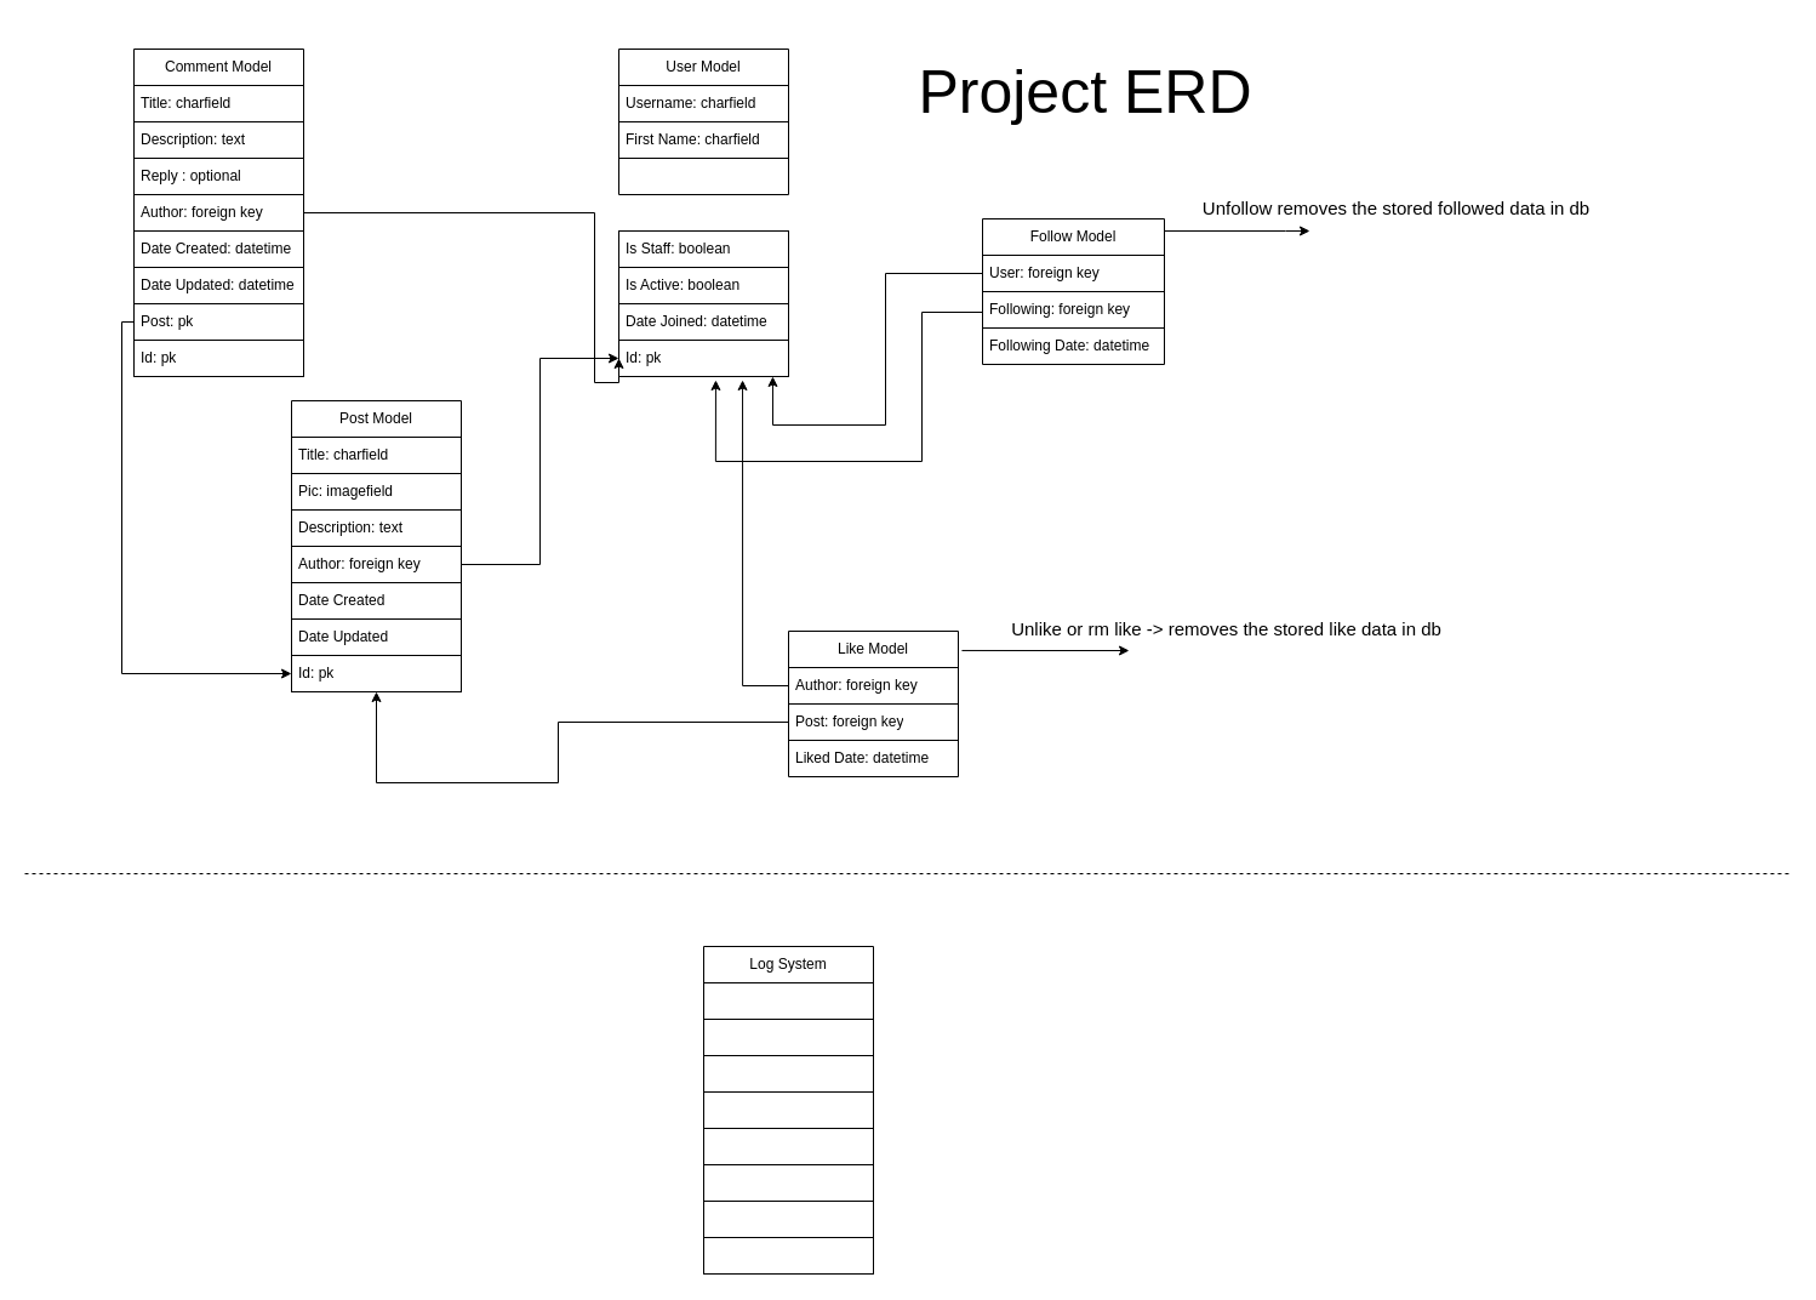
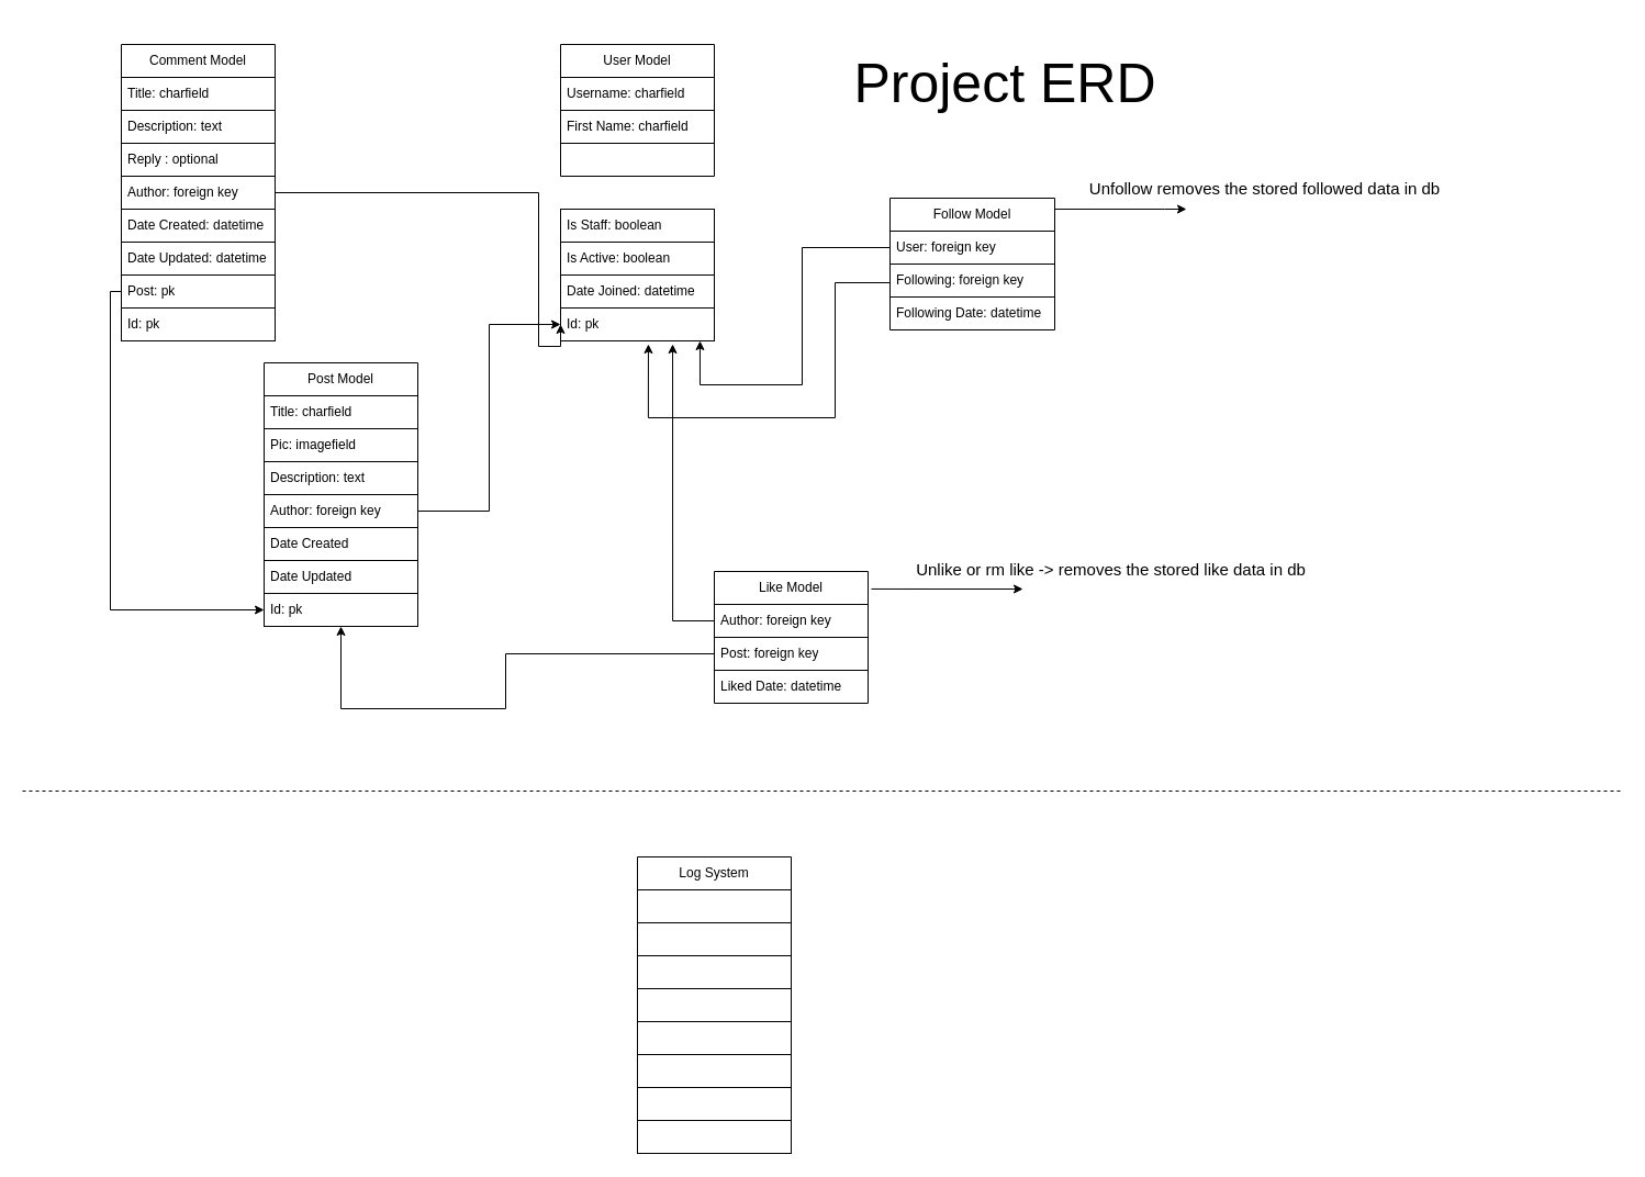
  <mxCell id="0" />
  <mxCell id="1" parent="0" />
- <mxCell id="2" value="&lt;font style=&quot;font-size: 50px;&quot;&gt;Project ERD&lt;/font&gt;" style="text;html=1;align=center;verticalAlign=middle;whiteSpace=wrap;rounded=0;" parent="1" vertex="1"><mxGeometry x="740" y="20" width="310" height="110" as="geometry" /></mxCell>
+ <mxCell id="2" value="&lt;font style=&quot;font-size: 50px;&quot;&gt;Project ERD&lt;/font&gt;" style="text;html=1;align=center;verticalAlign=middle;whiteSpace=wrap;rounded=0;" parent="1" vertex="1"><mxGeometry x="760" y="20" width="310" height="110" as="geometry" /></mxCell>
  <mxCell id="3" value="" style="group" parent="1" vertex="1" connectable="0"><mxGeometry x="810" y="180" width="150" height="120" as="geometry" /></mxCell>
  <mxCell id="4" value="Follow Model" style="swimlane;fontStyle=0;childLayout=stackLayout;horizontal=1;startSize=30;horizontalStack=0;resizeParent=1;resizeParentMax=0;resizeLast=0;collapsible=1;marginBottom=0;whiteSpace=wrap;html=1;container=0;" parent="3" vertex="1"><mxGeometry width="150" height="120" as="geometry" /></mxCell>
  <mxCell id="5" value="User: foreign key" style="text;strokeColor=default;fillColor=none;align=left;verticalAlign=middle;spacingLeft=4;spacingRight=4;overflow=hidden;points=[[0,0.5],[1,0.5]];portConstraint=eastwest;rotatable=0;whiteSpace=wrap;html=1;" parent="3" vertex="1"><mxGeometry y="30" width="150" height="30" as="geometry" /></mxCell>
  <mxCell id="6" value="Following: foreign key" style="text;strokeColor=default;fillColor=none;align=left;verticalAlign=middle;spacingLeft=4;spacingRight=4;overflow=hidden;points=[[0,0.5],[1,0.5]];portConstraint=eastwest;rotatable=0;whiteSpace=wrap;html=1;" parent="3" vertex="1"><mxGeometry y="60" width="150" height="30" as="geometry" /></mxCell>
  <mxCell id="7" value="Following Date: datetime" style="text;strokeColor=none;fillColor=none;align=left;verticalAlign=middle;spacingLeft=4;spacingRight=4;overflow=hidden;points=[[0,0.5],[1,0.5]];portConstraint=eastwest;rotatable=0;whiteSpace=wrap;html=1;" parent="3" vertex="1"><mxGeometry y="90" width="150" height="30" as="geometry" /></mxCell>
  <mxCell id="8" value="" style="edgeStyle=orthogonalEdgeStyle;rounded=0;orthogonalLoop=1;jettySize=auto;html=1;" parent="1" edge="1"><mxGeometry relative="1" as="geometry"><mxPoint x="960" y="190" as="sourcePoint" /><mxPoint x="1080" y="190" as="targetPoint" /><Array as="points"><mxPoint x="1060" y="190" /><mxPoint x="1060" y="190" /></Array></mxGeometry></mxCell>
  <mxCell id="9" value="Unfollow removes the stored followed data in db" style="edgeLabel;html=1;align=center;verticalAlign=middle;resizable=0;points=[];fontSize=15;" parent="8" vertex="1" connectable="0"><mxGeometry x="0.993" y="-1" relative="1" as="geometry"><mxPoint x="70" y="-21" as="offset" /></mxGeometry></mxCell>
  <mxCell id="10" value="" style="group" parent="1" vertex="1" connectable="0"><mxGeometry x="650" y="520" width="140" height="120" as="geometry" /></mxCell>
  <mxCell id="11" value="Like Model" style="swimlane;fontStyle=0;childLayout=stackLayout;horizontal=1;startSize=30;horizontalStack=0;resizeParent=1;resizeParentMax=0;resizeLast=0;collapsible=1;marginBottom=0;whiteSpace=wrap;html=1;container=0;" parent="10" vertex="1"><mxGeometry width="140" height="120" as="geometry" /></mxCell>
  <mxCell id="12" value="Author: foreign key" style="text;strokeColor=default;fillColor=none;align=left;verticalAlign=middle;spacingLeft=4;spacingRight=4;overflow=hidden;points=[[0,0.5],[1,0.5]];portConstraint=eastwest;rotatable=0;whiteSpace=wrap;html=1;" parent="10" vertex="1"><mxGeometry y="30" width="140" height="30" as="geometry" /></mxCell>
  <mxCell id="13" value="Post: foreign key" style="text;strokeColor=default;fillColor=none;align=left;verticalAlign=middle;spacingLeft=4;spacingRight=4;overflow=hidden;points=[[0,0.5],[1,0.5]];portConstraint=eastwest;rotatable=0;whiteSpace=wrap;html=1;" parent="10" vertex="1"><mxGeometry y="60" width="140" height="30" as="geometry" /></mxCell>
  <mxCell id="14" value="Liked Date: datetime" style="text;strokeColor=none;fillColor=none;align=left;verticalAlign=middle;spacingLeft=4;spacingRight=4;overflow=hidden;points=[[0,0.5],[1,0.5]];portConstraint=eastwest;rotatable=0;whiteSpace=wrap;html=1;" parent="10" vertex="1"><mxGeometry y="90" width="140" height="30" as="geometry" /></mxCell>
  <mxCell id="15" value="&lt;span style=&quot;color: rgb(0, 0, 0); font-family: Helvetica; font-size: 15px; font-style: normal; font-variant-ligatures: normal; font-variant-caps: normal; font-weight: 400; letter-spacing: normal; orphans: 2; text-align: center; text-indent: 0px; text-transform: none; widows: 2; word-spacing: 0px; -webkit-text-stroke-width: 0px; white-space: nowrap; background-color: rgb(255, 255, 255); text-decoration-thickness: initial; text-decoration-style: initial; text-decoration-color: initial; display: inline !important; float: none;&quot;&gt;Unlike or rm like -&amp;gt; removes the stored like data in db&lt;/span&gt;" style="edgeStyle=orthogonalEdgeStyle;rounded=0;orthogonalLoop=1;jettySize=auto;html=1;exitX=1.021;exitY=0.133;exitDx=0;exitDy=0;exitPerimeter=0;" parent="1" source="11" edge="1"><mxGeometry x="1" y="82" relative="1" as="geometry"><mxPoint x="771" y="518" as="sourcePoint" /><mxPoint x="931" y="536" as="targetPoint" /><mxPoint x="80" y="64" as="offset" /></mxGeometry></mxCell>
  <mxCell id="16" value="" style="group" parent="1" vertex="1" connectable="0"><mxGeometry x="110" y="40" width="140" height="270" as="geometry" /></mxCell>
  <mxCell id="17" value="" style="group" parent="16" vertex="1" connectable="0"><mxGeometry width="140" height="240" as="geometry" /></mxCell>
  <mxCell id="18" value="Comment Model" style="swimlane;fontStyle=0;childLayout=stackLayout;horizontal=1;startSize=30;horizontalStack=0;resizeParent=1;resizeParentMax=0;resizeLast=0;collapsible=1;marginBottom=0;whiteSpace=wrap;html=1;container=0;" parent="17" vertex="1"><mxGeometry width="140" height="120" as="geometry" /></mxCell>
  <mxCell id="19" value="Author: foreign key" style="text;align=left;verticalAlign=middle;spacingLeft=4;spacingRight=4;overflow=hidden;points=[[0,0.5],[1,0.5]];portConstraint=eastwest;rotatable=0;whiteSpace=wrap;html=1;shadow=0;rounded=0;strokeWidth=1;strokeColor=default;container=0;" parent="17" vertex="1"><mxGeometry y="120" width="140" height="30" as="geometry" /></mxCell>
  <mxCell id="20" value="Date Created: datetime" style="text;align=left;verticalAlign=middle;spacingLeft=4;spacingRight=4;overflow=hidden;points=[[0,0.5],[1,0.5]];portConstraint=eastwest;rotatable=0;whiteSpace=wrap;html=1;shadow=0;rounded=0;strokeWidth=1;strokeColor=default;container=0;" parent="17" vertex="1"><mxGeometry y="150" width="140" height="30" as="geometry" /></mxCell>
  <mxCell id="21" value="Date Updated: datetime" style="text;align=left;verticalAlign=middle;spacingLeft=4;spacingRight=4;overflow=hidden;points=[[0,0.5],[1,0.5]];portConstraint=eastwest;rotatable=0;whiteSpace=wrap;html=1;shadow=0;rounded=0;strokeWidth=1;strokeColor=default;container=0;" parent="17" vertex="1"><mxGeometry y="180" width="140" height="30" as="geometry" /></mxCell>
  <mxCell id="22" value="Title: charfield" style="text;strokeColor=default;fillColor=none;align=left;verticalAlign=middle;spacingLeft=4;spacingRight=4;overflow=hidden;points=[[0,0.5],[1,0.5]];portConstraint=eastwest;rotatable=0;whiteSpace=wrap;html=1;" parent="17" vertex="1"><mxGeometry y="30" width="140" height="30" as="geometry" /></mxCell>
  <mxCell id="23" value="Description: text" style="text;strokeColor=default;fillColor=none;align=left;verticalAlign=middle;spacingLeft=4;spacingRight=4;overflow=hidden;points=[[0,0.5],[1,0.5]];portConstraint=eastwest;rotatable=0;whiteSpace=wrap;html=1;" parent="17" vertex="1"><mxGeometry y="60" width="140" height="30" as="geometry" /></mxCell>
  <mxCell id="24" value="Reply : optional" style="text;strokeColor=none;fillColor=none;align=left;verticalAlign=middle;spacingLeft=4;spacingRight=4;overflow=hidden;points=[[0,0.5],[1,0.5]];portConstraint=eastwest;rotatable=0;whiteSpace=wrap;html=1;" parent="17" vertex="1"><mxGeometry y="90" width="140" height="30" as="geometry" /></mxCell>
  <mxCell id="25" value="Post: pk" style="text;align=left;verticalAlign=middle;spacingLeft=4;spacingRight=4;overflow=hidden;points=[[0,0.5],[1,0.5]];portConstraint=eastwest;rotatable=0;whiteSpace=wrap;html=1;shadow=0;rounded=0;strokeWidth=1;strokeColor=default;container=0;" parent="17" vertex="1"><mxGeometry y="210" width="140" height="30" as="geometry" /></mxCell>
  <mxCell id="26" value="Id: pk" style="text;align=left;verticalAlign=middle;spacingLeft=4;spacingRight=4;overflow=hidden;points=[[0,0.5],[1,0.5]];portConstraint=eastwest;rotatable=0;whiteSpace=wrap;html=1;shadow=0;rounded=0;strokeWidth=1;strokeColor=default;container=0;" parent="16" vertex="1"><mxGeometry y="240" width="140" height="30" as="geometry" /></mxCell>
  <mxCell id="27" value="" style="edgeStyle=orthogonalEdgeStyle;rounded=0;orthogonalLoop=1;jettySize=auto;html=1;entryX=0;entryY=0.5;entryDx=0;entryDy=0;exitX=0;exitY=0.5;exitDx=0;exitDy=0;" parent="1" source="25" target="63" edge="1"><mxGeometry relative="1" as="geometry"><mxPoint x="250" y="345" as="targetPoint" /><Array as="points"><mxPoint x="100" y="265" /><mxPoint x="100" y="555" /></Array></mxGeometry></mxCell>
  <mxCell id="28" value="" style="group" parent="1" vertex="1" connectable="0"><mxGeometry x="510" y="40" width="140" height="280" as="geometry" /></mxCell>
  <mxCell id="29" value="" style="group" parent="28" vertex="1" connectable="0"><mxGeometry width="140" height="240" as="geometry" /></mxCell>
  <mxCell id="30" value="User Model" style="swimlane;fontStyle=0;childLayout=stackLayout;horizontal=1;startSize=30;horizontalStack=0;resizeParent=1;resizeParentMax=0;resizeLast=0;collapsible=1;marginBottom=0;whiteSpace=wrap;html=1;container=0;" parent="29" vertex="1"><mxGeometry width="140" height="120" as="geometry"><mxRectangle width="100" height="30" as="alternateBounds" /></mxGeometry></mxCell>
  <mxCell id="31" value="Is Staff: boolean" style="text;align=left;verticalAlign=middle;spacingLeft=4;spacingRight=4;overflow=hidden;points=[[0,0.5],[1,0.5]];portConstraint=eastwest;rotatable=0;whiteSpace=wrap;html=1;shadow=0;rounded=0;strokeWidth=1;strokeColor=default;container=0;" parent="29" vertex="1"><mxGeometry y="150" width="140" height="30" as="geometry" /></mxCell>
  <mxCell id="32" value="Is Active: boolean" style="text;align=left;verticalAlign=middle;spacingLeft=4;spacingRight=4;overflow=hidden;points=[[0,0.5],[1,0.5]];portConstraint=eastwest;rotatable=0;whiteSpace=wrap;html=1;shadow=0;rounded=0;strokeWidth=1;strokeColor=default;container=0;" parent="29" vertex="1"><mxGeometry y="180" width="140" height="30" as="geometry" /></mxCell>
  <mxCell id="33" value="Date Joined: datetime" style="text;align=left;verticalAlign=middle;spacingLeft=4;spacingRight=4;overflow=hidden;points=[[0,0.5],[1,0.5]];portConstraint=eastwest;rotatable=0;whiteSpace=wrap;html=1;shadow=0;rounded=0;strokeWidth=1;strokeColor=default;container=0;" parent="29" vertex="1"><mxGeometry y="210" width="140" height="30" as="geometry" /></mxCell>
  <mxCell id="34" value="Username: charfield" style="text;strokeColor=default;fillColor=none;align=left;verticalAlign=middle;spacingLeft=4;spacingRight=4;overflow=hidden;points=[[0,0.5],[1,0.5]];portConstraint=eastwest;rotatable=0;whiteSpace=wrap;html=1;" parent="29" vertex="1"><mxGeometry y="30" width="140" height="30" as="geometry" /></mxCell>
  <mxCell id="35" value="First Name: charfield" style="text;strokeColor=default;fillColor=none;align=left;verticalAlign=middle;spacingLeft=4;spacingRight=4;overflow=hidden;points=[[0,0.5],[1,0.5]];portConstraint=eastwest;rotatable=0;whiteSpace=wrap;html=1;" parent="29" vertex="1"><mxGeometry y="60" width="140" height="30" as="geometry" /></mxCell>
  <mxCell id="36" value="Id: pk" style="text;align=left;verticalAlign=middle;spacingLeft=4;spacingRight=4;overflow=hidden;points=[[0,0.5],[1,0.5]];portConstraint=eastwest;rotatable=0;whiteSpace=wrap;html=1;shadow=0;rounded=0;strokeWidth=1;strokeColor=default;container=0;" parent="28" vertex="1"><mxGeometry y="240" width="140" height="30" as="geometry" /></mxCell>
  <mxCell id="37" value="" style="edgeStyle=orthogonalEdgeStyle;rounded=0;orthogonalLoop=1;jettySize=auto;html=1;entryX=0;entryY=0.5;entryDx=0;entryDy=0;" parent="1" source="57" target="36" edge="1"><mxGeometry relative="1" as="geometry"><mxPoint x="190" y="545" as="targetPoint" /></mxGeometry></mxCell>
  <mxCell id="38" value="" style="edgeStyle=orthogonalEdgeStyle;rounded=0;orthogonalLoop=1;jettySize=auto;html=1;entryX=0;entryY=0.5;entryDx=0;entryDy=0;" parent="1" source="19" target="36" edge="1"><mxGeometry relative="1" as="geometry"><mxPoint x="400" y="255" as="targetPoint" /><Array as="points"><mxPoint x="490" y="175" /><mxPoint x="490" y="315" /></Array></mxGeometry></mxCell>
  <mxCell id="39" value="" style="edgeStyle=orthogonalEdgeStyle;rounded=0;orthogonalLoop=1;jettySize=auto;html=1;entryX=0.907;entryY=1;entryDx=0;entryDy=0;entryPerimeter=0;" parent="1" source="5" target="36" edge="1"><mxGeometry relative="1" as="geometry"><mxPoint x="700" y="225" as="targetPoint" /><Array as="points"><mxPoint x="730" y="225" /><mxPoint x="730" y="350" /><mxPoint x="637" y="350" /></Array></mxGeometry></mxCell>
  <mxCell id="40" value="" style="edgeStyle=orthogonalEdgeStyle;rounded=0;orthogonalLoop=1;jettySize=auto;html=1;entryX=0.571;entryY=1.1;entryDx=0;entryDy=0;entryPerimeter=0;" parent="1" target="36" edge="1"><mxGeometry relative="1" as="geometry"><mxPoint x="810" y="257" as="sourcePoint" /><mxPoint x="590" y="330" as="targetPoint" /><Array as="points"><mxPoint x="760" y="257" /><mxPoint x="760" y="380" /><mxPoint x="590" y="380" /></Array></mxGeometry></mxCell>
  <mxCell id="41" value="" style="edgeStyle=orthogonalEdgeStyle;rounded=0;orthogonalLoop=1;jettySize=auto;html=1;entryX=0.729;entryY=1.1;entryDx=0;entryDy=0;entryPerimeter=0;" parent="1" source="12" target="36" edge="1"><mxGeometry relative="1" as="geometry"><mxPoint x="610" y="375" as="targetPoint" /><Array as="points"><mxPoint x="612" y="565" /></Array></mxGeometry></mxCell>
  <mxCell id="42" value="" style="edgeStyle=orthogonalEdgeStyle;rounded=0;orthogonalLoop=1;jettySize=auto;html=1;" parent="1" source="13" target="63" edge="1"><mxGeometry relative="1" as="geometry"><mxPoint x="700" y="405" as="targetPoint" /><Array as="points"><mxPoint x="460" y="595" /><mxPoint x="460" y="645" /><mxPoint x="310" y="645" /></Array></mxGeometry></mxCell>
  <mxCell id="43" value="" style="group" parent="1" vertex="1" connectable="0"><mxGeometry x="580" y="780" width="140" height="270" as="geometry" /></mxCell>
  <mxCell id="44" value="" style="group" parent="43" vertex="1" connectable="0"><mxGeometry width="140" height="240" as="geometry" /></mxCell>
  <mxCell id="45" value="Log System" style="swimlane;fontStyle=0;childLayout=stackLayout;horizontal=1;startSize=30;horizontalStack=0;resizeParent=1;resizeParentMax=0;resizeLast=0;collapsible=1;marginBottom=0;whiteSpace=wrap;html=1;container=0;" parent="44" vertex="1"><mxGeometry width="140" height="120" as="geometry" /></mxCell>
  <mxCell id="46" value="" style="text;align=left;verticalAlign=middle;spacingLeft=4;spacingRight=4;overflow=hidden;points=[[0,0.5],[1,0.5]];portConstraint=eastwest;rotatable=0;whiteSpace=wrap;html=1;shadow=0;rounded=0;strokeWidth=1;strokeColor=default;container=0;" parent="44" vertex="1"><mxGeometry y="120" width="140" height="30" as="geometry" /></mxCell>
  <mxCell id="47" value="" style="text;align=left;verticalAlign=middle;spacingLeft=4;spacingRight=4;overflow=hidden;points=[[0,0.5],[1,0.5]];portConstraint=eastwest;rotatable=0;whiteSpace=wrap;html=1;shadow=0;rounded=0;strokeWidth=1;strokeColor=default;container=0;" parent="44" vertex="1"><mxGeometry y="150" width="140" height="30" as="geometry" /></mxCell>
  <mxCell id="48" value="" style="text;align=left;verticalAlign=middle;spacingLeft=4;spacingRight=4;overflow=hidden;points=[[0,0.5],[1,0.5]];portConstraint=eastwest;rotatable=0;whiteSpace=wrap;html=1;shadow=0;rounded=0;strokeWidth=1;strokeColor=default;container=0;" parent="44" vertex="1"><mxGeometry y="180" width="140" height="30" as="geometry" /></mxCell>
  <mxCell id="49" value="" style="text;align=left;verticalAlign=middle;spacingLeft=4;spacingRight=4;overflow=hidden;points=[[0,0.5],[1,0.5]];portConstraint=eastwest;rotatable=0;whiteSpace=wrap;html=1;shadow=0;rounded=0;strokeWidth=1;strokeColor=default;container=0;" parent="44" vertex="1"><mxGeometry y="210" width="140" height="30" as="geometry" /></mxCell>
  <mxCell id="50" value="" style="text;strokeColor=default;fillColor=none;align=left;verticalAlign=middle;spacingLeft=4;spacingRight=4;overflow=hidden;points=[[0,0.5],[1,0.5]];portConstraint=eastwest;rotatable=0;whiteSpace=wrap;html=1;" parent="44" vertex="1"><mxGeometry y="30" width="140" height="30" as="geometry" /></mxCell>
  <mxCell id="51" value="" style="text;strokeColor=default;fillColor=none;align=left;verticalAlign=middle;spacingLeft=4;spacingRight=4;overflow=hidden;points=[[0,0.5],[1,0.5]];portConstraint=eastwest;rotatable=0;whiteSpace=wrap;html=1;" parent="44" vertex="1"><mxGeometry y="60" width="140" height="30" as="geometry" /></mxCell>
  <mxCell id="52" value="" style="text;align=left;verticalAlign=middle;spacingLeft=4;spacingRight=4;overflow=hidden;points=[[0,0.5],[1,0.5]];portConstraint=eastwest;rotatable=0;whiteSpace=wrap;html=1;shadow=0;rounded=0;strokeWidth=1;strokeColor=default;container=0;" parent="43" vertex="1"><mxGeometry y="240" width="140" height="30" as="geometry" /></mxCell>
  <mxCell id="53" value="" style="endArrow=none;dashed=1;html=1;rounded=0;" parent="1" edge="1"><mxGeometry width="50" height="50" relative="1" as="geometry"><mxPoint x="20" y="720" as="sourcePoint" /><mxPoint x="1476" y="720" as="targetPoint" /></mxGeometry></mxCell>
  <mxCell id="54" value="" style="group" parent="1" vertex="1" connectable="0"><mxGeometry x="240" y="330" width="140" height="240" as="geometry" /></mxCell>
  <mxCell id="55" value="" style="group" vertex="1" connectable="0" parent="54"><mxGeometry width="140" height="240" as="geometry" /></mxCell>
  <mxCell id="56" value="Post Model" style="swimlane;fontStyle=0;childLayout=stackLayout;horizontal=1;startSize=30;horizontalStack=0;resizeParent=1;resizeParentMax=0;resizeLast=0;collapsible=1;marginBottom=0;whiteSpace=wrap;html=1;container=0;" parent="55" vertex="1"><mxGeometry width="140" height="120" as="geometry" /></mxCell>
  <mxCell id="57" value="Author: foreign key" style="text;align=left;verticalAlign=middle;spacingLeft=4;spacingRight=4;overflow=hidden;points=[[0,0.5],[1,0.5]];portConstraint=eastwest;rotatable=0;whiteSpace=wrap;html=1;shadow=0;rounded=0;strokeWidth=1;strokeColor=default;container=0;" parent="55" vertex="1"><mxGeometry y="120" width="140" height="30" as="geometry" /></mxCell>
  <mxCell id="58" value="Date Created" style="text;align=left;verticalAlign=middle;spacingLeft=4;spacingRight=4;overflow=hidden;points=[[0,0.5],[1,0.5]];portConstraint=eastwest;rotatable=0;whiteSpace=wrap;html=1;shadow=0;rounded=0;strokeWidth=1;strokeColor=default;container=0;" parent="55" vertex="1"><mxGeometry y="150" width="140" height="30" as="geometry" /></mxCell>
  <mxCell id="59" value="Date Updated" style="text;align=left;verticalAlign=middle;spacingLeft=4;spacingRight=4;overflow=hidden;points=[[0,0.5],[1,0.5]];portConstraint=eastwest;rotatable=0;whiteSpace=wrap;html=1;shadow=0;rounded=0;strokeWidth=1;strokeColor=default;container=0;" parent="55" vertex="1"><mxGeometry y="180" width="140" height="30" as="geometry" /></mxCell>
  <mxCell id="60" value="Title: charfield" style="text;strokeColor=default;fillColor=none;align=left;verticalAlign=middle;spacingLeft=4;spacingRight=4;overflow=hidden;points=[[0,0.5],[1,0.5]];portConstraint=eastwest;rotatable=0;whiteSpace=wrap;html=1;" parent="55" vertex="1"><mxGeometry y="30" width="140" height="30" as="geometry" /></mxCell>
  <mxCell id="61" value="Pic: imagefield" style="text;strokeColor=default;fillColor=none;align=left;verticalAlign=middle;spacingLeft=4;spacingRight=4;overflow=hidden;points=[[0,0.5],[1,0.5]];portConstraint=eastwest;rotatable=0;whiteSpace=wrap;html=1;" parent="55" vertex="1"><mxGeometry y="60" width="140" height="30" as="geometry" /></mxCell>
  <mxCell id="62" value="Description: text" style="text;strokeColor=none;fillColor=none;align=left;verticalAlign=middle;spacingLeft=4;spacingRight=4;overflow=hidden;points=[[0,0.5],[1,0.5]];portConstraint=eastwest;rotatable=0;whiteSpace=wrap;html=1;" parent="55" vertex="1"><mxGeometry y="90" width="140" height="30" as="geometry" /></mxCell>
  <mxCell id="63" value="Id: pk" style="text;align=left;verticalAlign=middle;spacingLeft=4;spacingRight=4;overflow=hidden;points=[[0,0.5],[1,0.5]];portConstraint=eastwest;rotatable=0;whiteSpace=wrap;html=1;shadow=0;rounded=0;strokeWidth=1;strokeColor=default;container=0;" parent="55" vertex="1"><mxGeometry y="210" width="140" height="30" as="geometry" /></mxCell>
